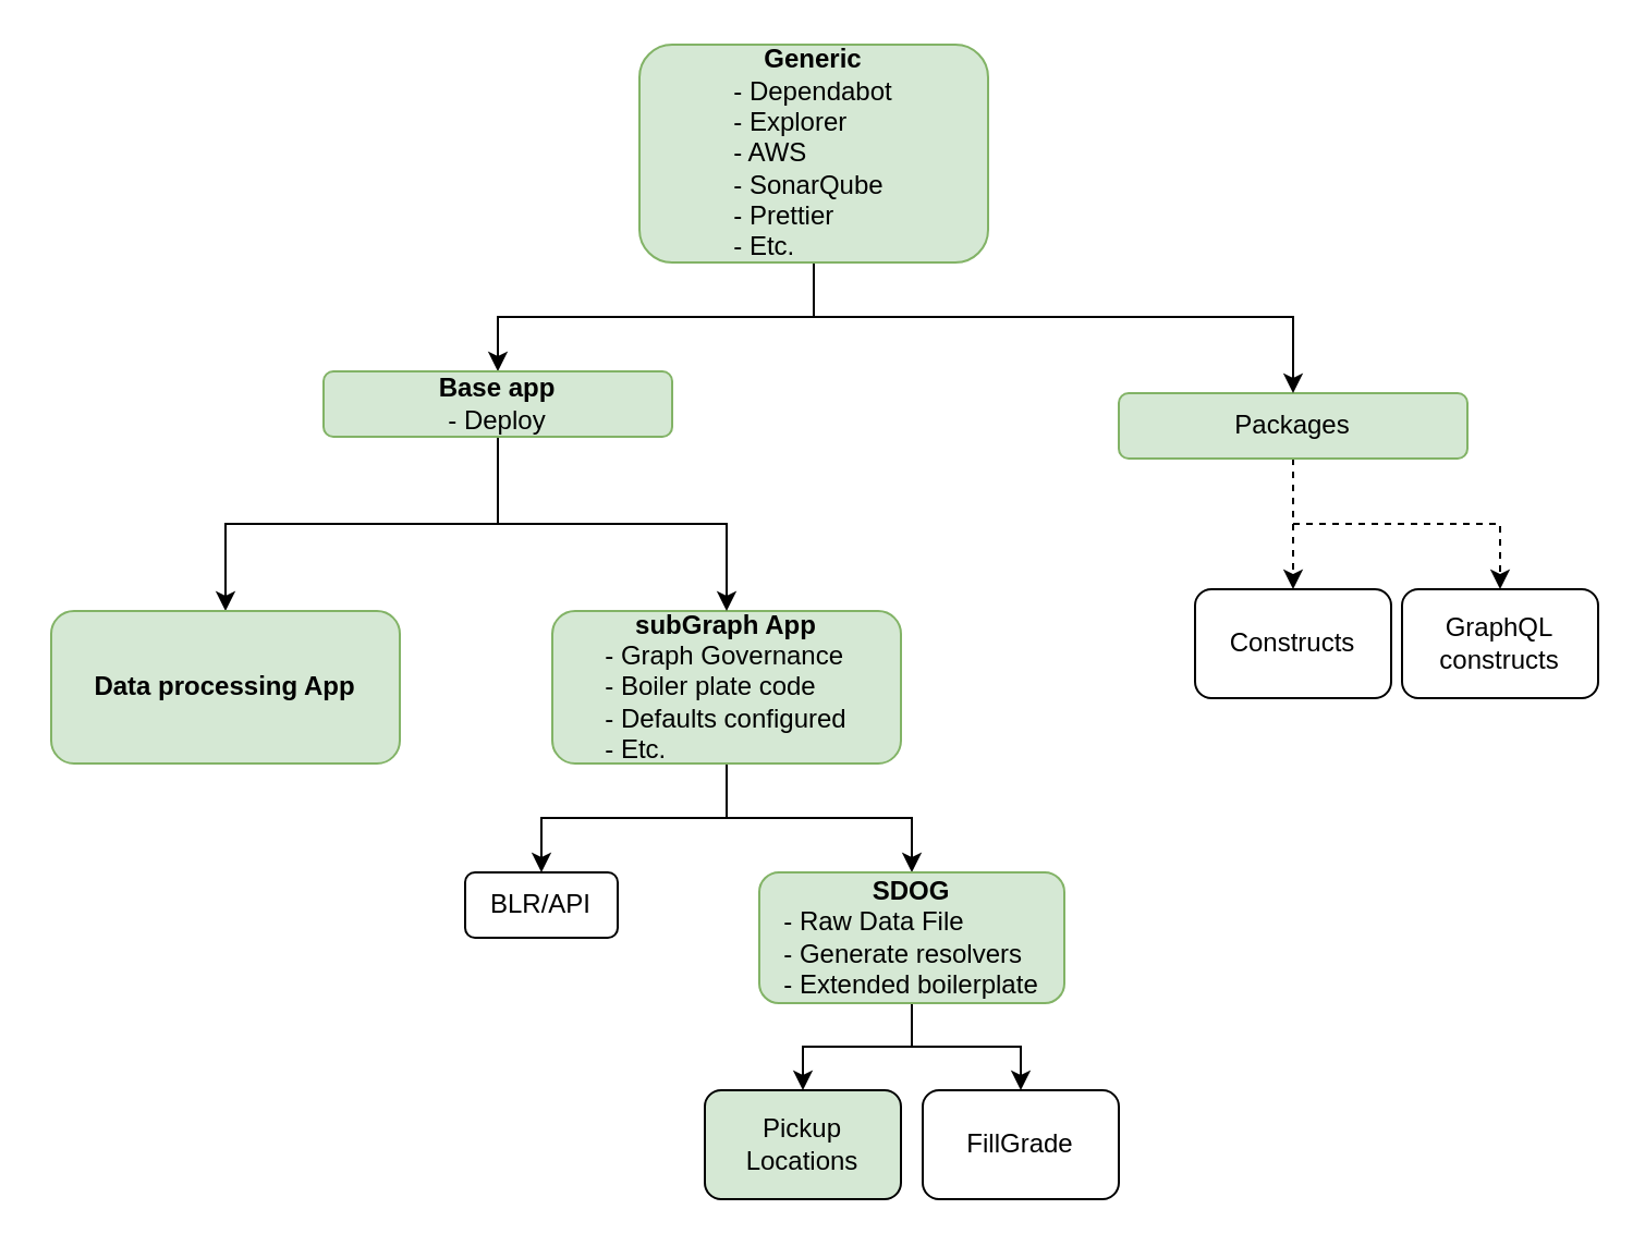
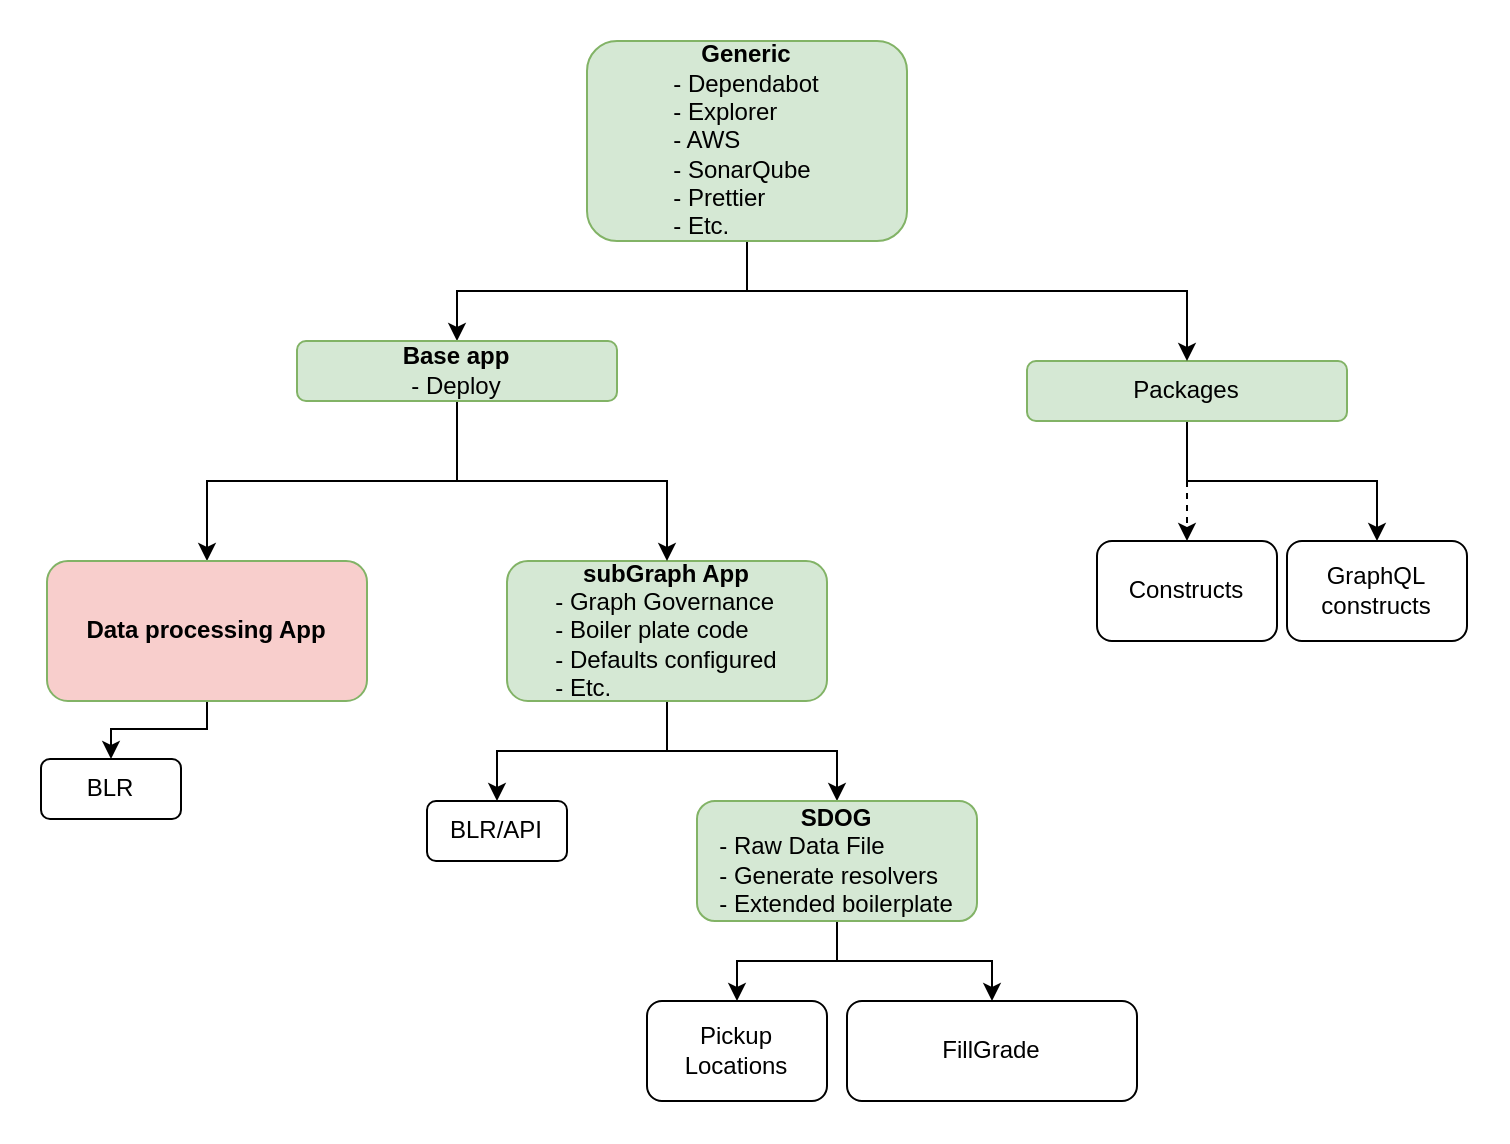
  <mxCell id="0" />
  <mxCell id="1" parent="0" />
  <mxCell id="2" style="edgeStyle=orthogonalEdgeStyle;rounded=0;orthogonalLoop=1;jettySize=auto;html=1;entryX=0.5;entryY=0;entryDx=0;entryDy=0;" edge="1" parent="1" source="4" target="9"><mxGeometry relative="1" as="geometry" /></mxCell>
  <mxCell id="3" style="edgeStyle=orthogonalEdgeStyle;rounded=0;orthogonalLoop=1;jettySize=auto;html=1;" edge="1" parent="1" source="4" target="5"><mxGeometry relative="1" as="geometry" /></mxCell>
  <mxCell id="4" value="&lt;b&gt;subGraph App&lt;/b&gt;&lt;br&gt;&lt;div style=&quot;text-align: left;&quot;&gt;&lt;span style=&quot;background-color: initial;&quot;&gt;- Graph Governance&lt;/span&gt;&lt;/div&gt;&lt;div style=&quot;text-align: left;&quot;&gt;&lt;span style=&quot;background-color: initial;&quot;&gt;- Boiler plate code&lt;/span&gt;&lt;/div&gt;&lt;div style=&quot;text-align: left;&quot;&gt;&lt;span style=&quot;background-color: initial;&quot;&gt;- Defaults configured&lt;br&gt;- Etc.&lt;/span&gt;&lt;/div&gt;" style="rounded=1;whiteSpace=wrap;html=1;fillColor=#d5e8d4;strokeColor=#82b366;" vertex="1" parent="1"><mxGeometry x="253" y="280" width="160" height="70" as="geometry" /></mxCell>
  <mxCell id="5" value="BLR/API" style="rounded=1;whiteSpace=wrap;html=1;" vertex="1" parent="1"><mxGeometry x="213" y="400" width="70" height="30" as="geometry" /></mxCell>
- <mxCell id="6" value="Pickup Locations" style="rounded=1;whiteSpace=wrap;html=1;fillColor=#d5e8d4;" vertex="1" parent="1"><mxGeometry x="323" y="500" width="90" height="50" as="geometry" /></mxCell>
+ <mxCell id="6" value="Pickup Locations" style="rounded=1;whiteSpace=wrap;html=1;" vertex="1" parent="1"><mxGeometry x="323" y="500" width="90" height="50" as="geometry" /></mxCell>
  <mxCell id="7" style="edgeStyle=orthogonalEdgeStyle;rounded=0;orthogonalLoop=1;jettySize=auto;html=1;entryX=0.5;entryY=0;entryDx=0;entryDy=0;" edge="1" parent="1" source="9" target="6"><mxGeometry relative="1" as="geometry" /></mxCell>
  <mxCell id="8" style="edgeStyle=orthogonalEdgeStyle;rounded=0;orthogonalLoop=1;jettySize=auto;html=1;entryX=0.5;entryY=0;entryDx=0;entryDy=0;" edge="1" parent="1" source="9" target="21"><mxGeometry relative="1" as="geometry" /></mxCell>
  <mxCell id="9" value="&lt;b&gt;SDOG&lt;/b&gt;&lt;br&gt;&lt;div style=&quot;text-align: left;&quot;&gt;&lt;span style=&quot;background-color: initial;&quot;&gt;- Raw Data File&lt;/span&gt;&lt;/div&gt;&lt;div style=&quot;text-align: left;&quot;&gt;&lt;span style=&quot;background-color: initial;&quot;&gt;- Generate resolvers&lt;br&gt;- Extended boilerplate&lt;/span&gt;&lt;/div&gt;" style="rounded=1;whiteSpace=wrap;html=1;fillColor=#d5e8d4;strokeColor=#82b366;" vertex="1" parent="1"><mxGeometry x="348" y="400" width="140" height="60" as="geometry" /></mxCell>
  <mxCell id="10" style="edgeStyle=orthogonalEdgeStyle;rounded=0;orthogonalLoop=1;jettySize=auto;html=1;dashed=1;" edge="1" parent="1" source="12" target="22"><mxGeometry relative="1" as="geometry" /></mxCell>
- <mxCell id="11" style="edgeStyle=orthogonalEdgeStyle;rounded=0;orthogonalLoop=1;jettySize=auto;html=1;dashed=1;" edge="1" parent="1" source="12" target="23"><mxGeometry relative="1" as="geometry" /></mxCell>
+ <mxCell id="11" style="edgeStyle=orthogonalEdgeStyle;rounded=0;orthogonalLoop=1;jettySize=auto;html=1;" edge="1" parent="1" source="12" target="23"><mxGeometry relative="1" as="geometry" /></mxCell>
  <mxCell id="12" value="Packages" style="rounded=1;whiteSpace=wrap;html=1;fillColor=#d5e8d4;strokeColor=#82b366;" vertex="1" parent="1"><mxGeometry x="513" y="180" width="160" height="30" as="geometry" /></mxCell>
  <mxCell id="13" style="edgeStyle=orthogonalEdgeStyle;rounded=0;orthogonalLoop=1;jettySize=auto;html=1;entryX=0.5;entryY=0;entryDx=0;entryDy=0;" edge="1" parent="1" source="15" target="12"><mxGeometry relative="1" as="geometry"><Array as="points"><mxPoint x="373" y="145" /><mxPoint x="593" y="145" /></Array></mxGeometry></mxCell>
  <mxCell id="14" style="edgeStyle=orthogonalEdgeStyle;rounded=0;orthogonalLoop=1;jettySize=auto;html=1;entryX=0.5;entryY=0;entryDx=0;entryDy=0;" edge="1" parent="1" source="15" target="18"><mxGeometry relative="1" as="geometry" /></mxCell>
  <mxCell id="15" value="&lt;b&gt;Generic&lt;/b&gt;&lt;br&gt;&lt;div style=&quot;text-align: left;&quot;&gt;&lt;span style=&quot;background-color: initial;&quot;&gt;- Dependabot&lt;/span&gt;&lt;/div&gt;&lt;div style=&quot;text-align: left;&quot;&gt;&lt;span style=&quot;background-color: initial;&quot;&gt;- Explorer&lt;/span&gt;&lt;/div&gt;&lt;div style=&quot;text-align: left;&quot;&gt;&lt;span style=&quot;background-color: initial;&quot;&gt;- AWS&lt;/span&gt;&lt;/div&gt;&lt;div style=&quot;text-align: left;&quot;&gt;&lt;span style=&quot;background-color: initial;&quot;&gt;- SonarQube&lt;br&gt;- Prettier&amp;nbsp;&lt;br&gt;- Etc.&lt;/span&gt;&lt;/div&gt;" style="rounded=1;whiteSpace=wrap;html=1;fillColor=#d5e8d4;strokeColor=#82b366;" vertex="1" parent="1"><mxGeometry x="293" y="20" width="160" height="100" as="geometry" /></mxCell>
  <mxCell id="16" style="edgeStyle=orthogonalEdgeStyle;rounded=0;orthogonalLoop=1;jettySize=auto;html=1;entryX=0.5;entryY=0;entryDx=0;entryDy=0;" edge="1" parent="1" source="18" target="4"><mxGeometry relative="1" as="geometry" /></mxCell>
  <mxCell id="17" style="edgeStyle=orthogonalEdgeStyle;rounded=0;orthogonalLoop=1;jettySize=auto;html=1;entryX=0.5;entryY=0;entryDx=0;entryDy=0;" edge="1" parent="1" source="18" target="20"><mxGeometry relative="1" as="geometry" /></mxCell>
  <mxCell id="18" value="&lt;b&gt;Base app&lt;br&gt;&lt;/b&gt;- Deploy&lt;b&gt;&lt;br&gt;&lt;/b&gt;" style="rounded=1;whiteSpace=wrap;html=1;fillColor=#d5e8d4;strokeColor=#82b366;" vertex="1" parent="1"><mxGeometry x="148" y="170" width="160" height="30" as="geometry" /></mxCell>
- <mxCell id="20" value="&lt;b&gt;Data processing App&lt;/b&gt;" style="rounded=1;whiteSpace=wrap;html=1;fillColor=#d5e8d4;strokeColor=#82b366;" vertex="1" parent="1"><mxGeometry x="23" y="280" width="160" height="70" as="geometry" /></mxCell>
- <mxCell id="21" value="FillGrade" style="rounded=1;whiteSpace=wrap;html=1;" vertex="1" parent="1"><mxGeometry x="423" y="500" width="90" height="50" as="geometry" /></mxCell>
+ <mxCell id="19" style="edgeStyle=orthogonalEdgeStyle;rounded=0;orthogonalLoop=1;jettySize=auto;html=1;" edge="1" parent="1" source="20" target="24"><mxGeometry relative="1" as="geometry"><Array as="points"><mxPoint x="103" y="364" /><mxPoint x="55" y="364" /></Array></mxGeometry></mxCell>
+ <mxCell id="20" value="&lt;b&gt;Data processing App&lt;/b&gt;" style="rounded=1;whiteSpace=wrap;html=1;fillColor=#f8cecc;strokeColor=#82b366;" vertex="1" parent="1"><mxGeometry x="23" y="280" width="160" height="70" as="geometry" /></mxCell>
+ <mxCell id="21" value="FillGrade" style="rounded=1;whiteSpace=wrap;html=1;" vertex="1" parent="1"><mxGeometry x="423" y="500" width="145" height="50" as="geometry" /></mxCell>
  <mxCell id="22" value="Constructs" style="rounded=1;whiteSpace=wrap;html=1;" vertex="1" parent="1"><mxGeometry x="548" y="270" width="90" height="50" as="geometry" /></mxCell>
  <mxCell id="23" value="GraphQL constructs" style="rounded=1;whiteSpace=wrap;html=1;" vertex="1" parent="1"><mxGeometry x="643" y="270" width="90" height="50" as="geometry" /></mxCell>
+ <mxCell id="24" value="BLR" style="rounded=1;whiteSpace=wrap;html=1;" vertex="1" parent="1"><mxGeometry x="20" y="379" width="70" height="30" as="geometry" /></mxCell>
